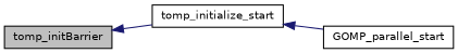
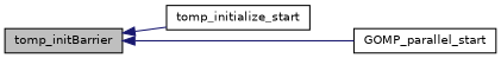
  digraph {
    rankdir=LR
    node [color=black fillcolor=white fontname=Helvetica fontsize=10 shape=record style=filled]
    edge [color=midnightblue dir=back fontname=Helvetica fontsize=10 labelfontname=Helvetica labelfontsize=10 style=solid]
    n1 [fillcolor=grey75 fontcolor=black height=0.2 label=tomp_initBarrier width=0.4]
    n2 [height=0.2 label=tomp_initialize_start width=0.4]
    n3 [height=0.2 label=GOMP_parallel_start width=0.4]
    n1 -> n2
-   n2 -> n3
+   n1 -> n3
  }
